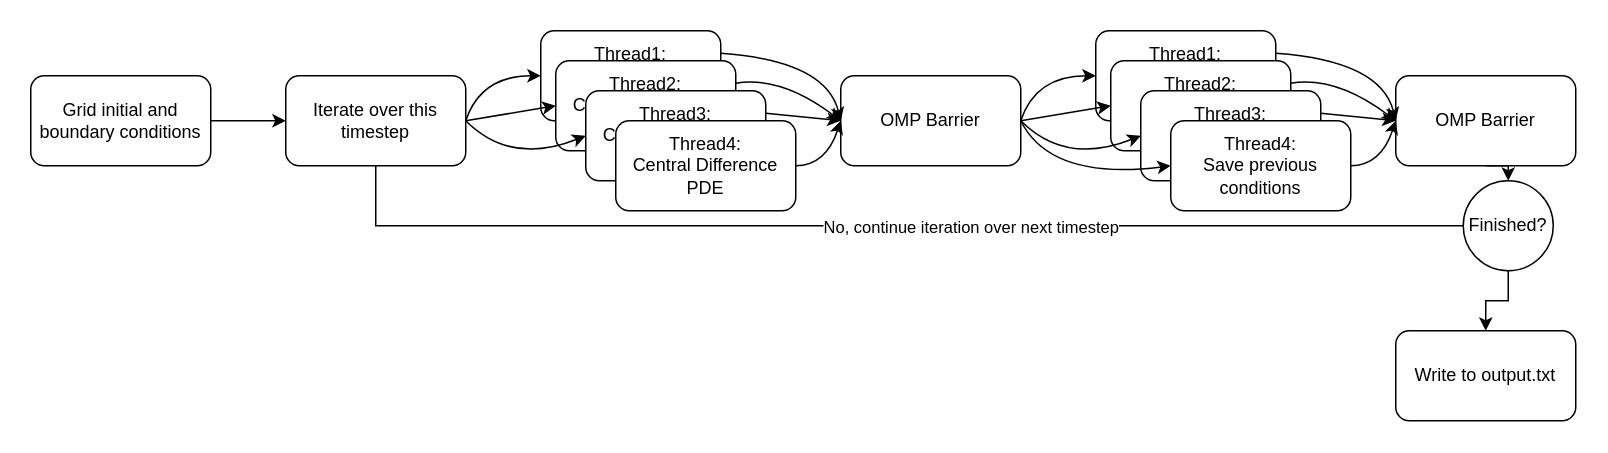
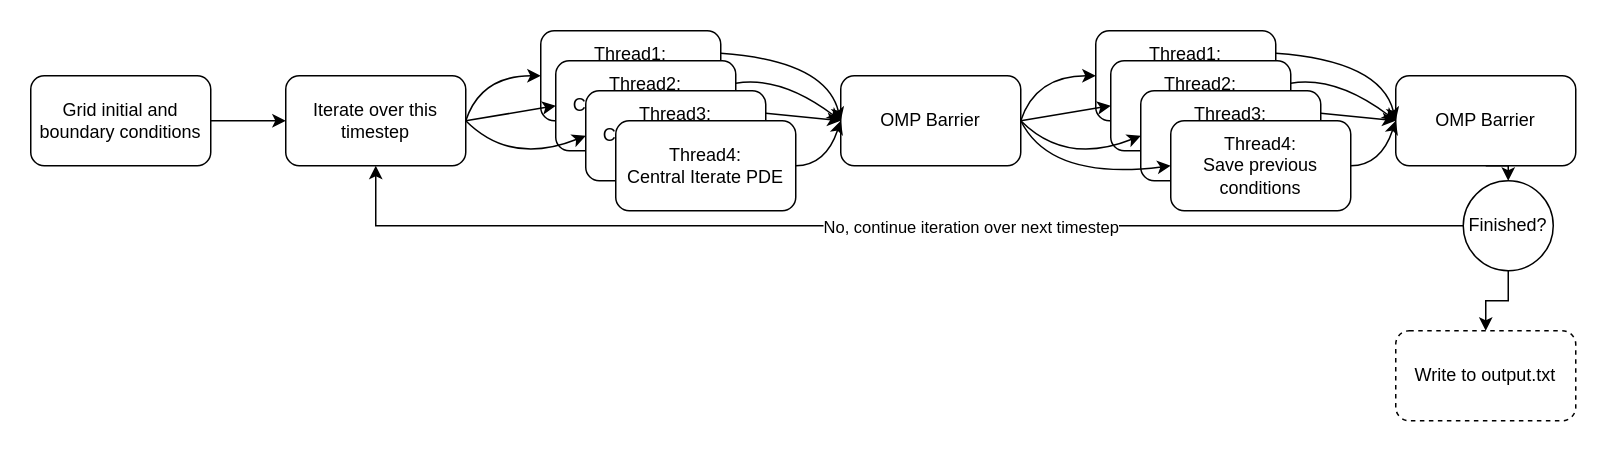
  <mxCell id="0" />
  <mxCell id="1" parent="0" />
  <mxCell id="2" style="edgeStyle=orthogonalEdgeStyle;rounded=0;orthogonalLoop=1;jettySize=auto;html=1;exitX=1;exitY=0.5;exitDx=0;exitDy=0;entryX=0;entryY=0.5;entryDx=0;entryDy=0;" edge="1" parent="1" source="3" target="4"><mxGeometry relative="1" as="geometry" /></mxCell>
  <mxCell id="3" value="Grid initial and boundary conditions" style="rounded=1;whiteSpace=wrap;html=1;" vertex="1" parent="1"><mxGeometry x="20" y="50" width="120" height="60" as="geometry" /></mxCell>
  <mxCell id="4" value="Iterate over this timestep" style="rounded=1;whiteSpace=wrap;html=1;" vertex="1" parent="1"><mxGeometry x="190" y="50" width="120" height="60" as="geometry" /></mxCell>
  <mxCell id="5" value="Thread1:&lt;br&gt;Central Difference PDE" style="rounded=1;whiteSpace=wrap;html=1;" vertex="1" parent="1"><mxGeometry x="360" y="20" width="120" height="60" as="geometry" /></mxCell>
  <mxCell id="6" value="Thread2:&lt;br&gt;Central Difference PDE" style="rounded=1;whiteSpace=wrap;html=1;" vertex="1" parent="1"><mxGeometry x="370" y="40" width="120" height="60" as="geometry" /></mxCell>
  <mxCell id="7" value="Thread3:&lt;br&gt;Central Difference PDE" style="rounded=1;whiteSpace=wrap;html=1;" vertex="1" parent="1"><mxGeometry x="390" y="60" width="120" height="60" as="geometry" /></mxCell>
- <mxCell id="8" value="Thread4:&lt;br&gt;Central Difference PDE" style="rounded=1;whiteSpace=wrap;html=1;" vertex="1" parent="1"><mxGeometry x="410" y="80" width="120" height="60" as="geometry" /></mxCell>
+ <mxCell id="8" value="Thread4:&lt;br&gt;Central Iterate PDE" style="rounded=1;whiteSpace=wrap;html=1;" vertex="1" parent="1"><mxGeometry x="410" y="80" width="120" height="60" as="geometry" /></mxCell>
  <mxCell id="9" value="Thread1:&lt;br&gt;Save previous timestep" style="rounded=1;whiteSpace=wrap;html=1;" vertex="1" parent="1"><mxGeometry x="730" y="20" width="120" height="60" as="geometry" /></mxCell>
  <mxCell id="10" value="Thread2:&lt;br&gt;Save previous timestep" style="rounded=1;whiteSpace=wrap;html=1;" vertex="1" parent="1"><mxGeometry x="740" y="40" width="120" height="60" as="geometry" /></mxCell>
  <mxCell id="11" value="Thread3:&lt;br&gt;Save previous timestep" style="rounded=1;whiteSpace=wrap;html=1;" vertex="1" parent="1"><mxGeometry x="760" y="60" width="120" height="60" as="geometry" /></mxCell>
  <mxCell id="12" value="Thread4:&lt;br&gt;Save previous conditions" style="rounded=1;whiteSpace=wrap;html=1;" vertex="1" parent="1"><mxGeometry x="780" y="80" width="120" height="60" as="geometry" /></mxCell>
  <mxCell id="13" value="" style="curved=1;endArrow=classic;html=1;rounded=0;exitX=1;exitY=0.5;exitDx=0;exitDy=0;entryX=0;entryY=0.5;entryDx=0;entryDy=0;" edge="1" parent="1" source="4" target="5"><mxGeometry width="50" height="50" relative="1" as="geometry"><mxPoint x="460" y="120" as="sourcePoint" /><mxPoint x="510" y="70" as="targetPoint" /><Array as="points"><mxPoint x="320" y="50" /></Array></mxGeometry></mxCell>
  <mxCell id="14" value="" style="curved=1;endArrow=classic;html=1;rounded=0;entryX=0;entryY=0.5;entryDx=0;entryDy=0;" edge="1" parent="1" target="7"><mxGeometry width="50" height="50" relative="1" as="geometry"><mxPoint x="310" y="80" as="sourcePoint" /><mxPoint x="420" y="120" as="targetPoint" /><Array as="points"><mxPoint x="340" y="110" /></Array></mxGeometry></mxCell>
  <mxCell id="15" value="" style="curved=1;endArrow=classic;html=1;rounded=0;entryX=0;entryY=0.5;entryDx=0;entryDy=0;" edge="1" parent="1" target="6"><mxGeometry width="50" height="50" relative="1" as="geometry"><mxPoint x="310" y="80" as="sourcePoint" /><mxPoint x="400" y="100" as="targetPoint" /><Array as="points" /></mxGeometry></mxCell>
  <mxCell id="16" value="OMP Barrier" style="rounded=1;whiteSpace=wrap;html=1;" vertex="1" parent="1"><mxGeometry x="560" y="50" width="120" height="60" as="geometry" /></mxCell>
  <mxCell id="17" value="" style="curved=1;endArrow=classic;html=1;rounded=0;exitX=1;exitY=0.25;exitDx=0;exitDy=0;entryX=0;entryY=0.5;entryDx=0;entryDy=0;" edge="1" parent="1" source="5" target="16"><mxGeometry width="50" height="50" relative="1" as="geometry"><mxPoint x="460" y="130" as="sourcePoint" /><mxPoint x="510" y="80" as="targetPoint" /><Array as="points"><mxPoint x="550" y="40" /></Array></mxGeometry></mxCell>
  <mxCell id="18" value="" style="curved=1;endArrow=classic;html=1;rounded=0;exitX=1;exitY=0.25;exitDx=0;exitDy=0;entryX=0;entryY=0.5;entryDx=0;entryDy=0;" edge="1" parent="1" source="6" target="16"><mxGeometry width="50" height="50" relative="1" as="geometry"><mxPoint x="320" y="90" as="sourcePoint" /><mxPoint x="420" y="120" as="targetPoint" /><Array as="points"><mxPoint x="520" y="50" /></Array></mxGeometry></mxCell>
  <mxCell id="19" value="" style="curved=1;endArrow=classic;html=1;rounded=0;exitX=1;exitY=0.25;exitDx=0;exitDy=0;entryX=0;entryY=0.5;entryDx=0;entryDy=0;" edge="1" parent="1" source="7" target="16"><mxGeometry width="50" height="50" relative="1" as="geometry"><mxPoint x="330" y="100" as="sourcePoint" /><mxPoint x="560" y="80" as="targetPoint" /><Array as="points" /></mxGeometry></mxCell>
  <mxCell id="20" value="" style="curved=1;endArrow=classic;html=1;rounded=0;exitX=1;exitY=0.5;exitDx=0;exitDy=0;entryX=0;entryY=0.5;entryDx=0;entryDy=0;" edge="1" parent="1" source="8" target="16"><mxGeometry width="50" height="50" relative="1" as="geometry"><mxPoint x="340" y="110" as="sourcePoint" /><mxPoint x="440" y="140" as="targetPoint" /><Array as="points"><mxPoint x="550" y="110" /></Array></mxGeometry></mxCell>
  <mxCell id="21" value="" style="curved=1;endArrow=classic;html=1;rounded=0;exitX=1;exitY=0.5;exitDx=0;exitDy=0;entryX=0;entryY=0.5;entryDx=0;entryDy=0;" edge="1" parent="1"><mxGeometry width="50" height="50" relative="1" as="geometry"><mxPoint x="680" y="80" as="sourcePoint" /><mxPoint x="730" y="50" as="targetPoint" /><Array as="points"><mxPoint x="690" y="50" /></Array></mxGeometry></mxCell>
  <mxCell id="22" value="" style="curved=1;endArrow=classic;html=1;rounded=0;exitX=1;exitY=0.5;exitDx=0;exitDy=0;entryX=0;entryY=0.5;entryDx=0;entryDy=0;" edge="1" parent="1"><mxGeometry width="50" height="50" relative="1" as="geometry"><mxPoint x="680" y="80" as="sourcePoint" /><mxPoint x="780" y="110" as="targetPoint" /><Array as="points"><mxPoint x="700" y="120" /></Array></mxGeometry></mxCell>
  <mxCell id="23" value="" style="curved=1;endArrow=classic;html=1;rounded=0;entryX=0;entryY=0.5;entryDx=0;entryDy=0;" edge="1" parent="1"><mxGeometry width="50" height="50" relative="1" as="geometry"><mxPoint x="680" y="80" as="sourcePoint" /><mxPoint x="760" y="90" as="targetPoint" /><Array as="points"><mxPoint x="710" y="110" /></Array></mxGeometry></mxCell>
  <mxCell id="24" value="" style="curved=1;endArrow=classic;html=1;rounded=0;entryX=0;entryY=0.5;entryDx=0;entryDy=0;" edge="1" parent="1"><mxGeometry width="50" height="50" relative="1" as="geometry"><mxPoint x="680" y="80" as="sourcePoint" /><mxPoint x="740" y="70" as="targetPoint" /><Array as="points" /></mxGeometry></mxCell>
  <mxCell id="25" style="edgeStyle=orthogonalEdgeStyle;rounded=0;orthogonalLoop=1;jettySize=auto;html=1;exitX=0.5;exitY=1;exitDx=0;exitDy=0;entryX=0.5;entryY=0;entryDx=0;entryDy=0;" edge="1" parent="1" source="26" target="34"><mxGeometry relative="1" as="geometry" /></mxCell>
  <mxCell id="26" value="OMP Barrier" style="rounded=1;whiteSpace=wrap;html=1;" vertex="1" parent="1"><mxGeometry x="930" y="50" width="120" height="60" as="geometry" /></mxCell>
  <mxCell id="27" value="" style="curved=1;endArrow=classic;html=1;rounded=0;exitX=1;exitY=0.25;exitDx=0;exitDy=0;entryX=0;entryY=0.5;entryDx=0;entryDy=0;" edge="1" parent="1" target="26"><mxGeometry width="50" height="50" relative="1" as="geometry"><mxPoint x="850" y="35" as="sourcePoint" /><mxPoint x="880" y="80" as="targetPoint" /><Array as="points"><mxPoint x="920" y="40" /></Array></mxGeometry></mxCell>
  <mxCell id="28" value="" style="curved=1;endArrow=classic;html=1;rounded=0;exitX=1;exitY=0.25;exitDx=0;exitDy=0;entryX=0;entryY=0.5;entryDx=0;entryDy=0;" edge="1" parent="1" target="26"><mxGeometry width="50" height="50" relative="1" as="geometry"><mxPoint x="860" y="55" as="sourcePoint" /><mxPoint x="790" y="120" as="targetPoint" /><Array as="points"><mxPoint x="890" y="50" /></Array></mxGeometry></mxCell>
  <mxCell id="29" value="" style="curved=1;endArrow=classic;html=1;rounded=0;exitX=1;exitY=0.25;exitDx=0;exitDy=0;entryX=0;entryY=0.5;entryDx=0;entryDy=0;" edge="1" parent="1" target="26"><mxGeometry width="50" height="50" relative="1" as="geometry"><mxPoint x="880" y="75" as="sourcePoint" /><mxPoint x="930" y="80" as="targetPoint" /><Array as="points" /></mxGeometry></mxCell>
  <mxCell id="30" value="" style="curved=1;endArrow=classic;html=1;rounded=0;exitX=1;exitY=0.5;exitDx=0;exitDy=0;entryX=0;entryY=0.5;entryDx=0;entryDy=0;" edge="1" parent="1" target="26"><mxGeometry width="50" height="50" relative="1" as="geometry"><mxPoint x="900" y="110" as="sourcePoint" /><mxPoint x="810" y="140" as="targetPoint" /><Array as="points"><mxPoint x="920" y="110" /></Array></mxGeometry></mxCell>
- <mxCell id="31" style="edgeStyle=orthogonalEdgeStyle;rounded=0;orthogonalLoop=1;jettySize=auto;html=1;entryX=0.5;entryY=1;entryDx=0;entryDy=0;endArrow=none;" edge="1" parent="1" source="34" target="4"><mxGeometry relative="1" as="geometry" /></mxCell>
+ <mxCell id="31" style="edgeStyle=orthogonalEdgeStyle;rounded=0;orthogonalLoop=1;jettySize=auto;html=1;entryX=0.5;entryY=1;entryDx=0;entryDy=0;" edge="1" parent="1" source="34" target="4"><mxGeometry relative="1" as="geometry" /></mxCell>
  <mxCell id="32" value="No, continue iteration over next timestep" style="edgeLabel;html=1;align=center;verticalAlign=middle;resizable=0;points=[];" vertex="1" connectable="0" parent="31"><mxGeometry x="-0.14" relative="1" as="geometry"><mxPoint as="offset" /></mxGeometry></mxCell>
  <mxCell id="33" style="edgeStyle=orthogonalEdgeStyle;rounded=0;orthogonalLoop=1;jettySize=auto;html=1;exitX=0.5;exitY=1;exitDx=0;exitDy=0;entryX=0.5;entryY=0;entryDx=0;entryDy=0;" edge="1" parent="1" source="34" target="35"><mxGeometry relative="1" as="geometry" /></mxCell>
  <mxCell id="34" value="Finished?" style="ellipse;whiteSpace=wrap;html=1;aspect=fixed;" vertex="1" parent="1"><mxGeometry x="975" y="120" width="60" height="60" as="geometry" /></mxCell>
- <mxCell id="35" value="Write to output.txt" style="rounded=1;whiteSpace=wrap;html=1;" vertex="1" parent="1"><mxGeometry x="930" y="220" width="120" height="60" as="geometry" /></mxCell>
+ <mxCell id="35" value="Write to output.txt" style="rounded=1;whiteSpace=wrap;html=1;dashed=1;" vertex="1" parent="1"><mxGeometry x="930" y="220" width="120" height="60" as="geometry" /></mxCell>
